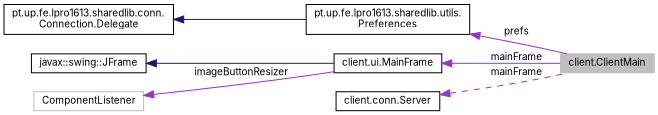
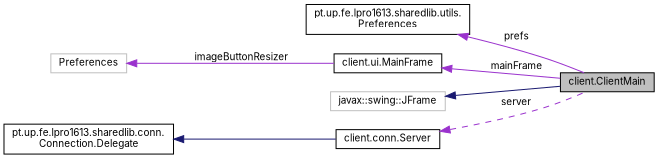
  digraph {
    fontname=Inter
    rankdir=LR
    node [color=black fillcolor=white fontname=Inter fontsize=10 shape=record style=filled]
    edge [color=darkorchid3 dir=back fontname=Inter fontsize=10 labelfontname=Helvetica labelfontsize=10 style=solid]
-   n1 [color=grey75 fillcolor=grey75 fontcolor=black height=0.2 label="client.ClientMain" width=0.4]
+   n1 [fillcolor=grey75 fontcolor=black height=0.2 label="client.ClientMain" width=0.4]
    n2 [height=0.2 label="pt.up.fe.lpro1613.sharedlib.utils.\lPreferences" width=0.4]
    n3 [height=0.2 label="client.ui.MainFrame" width=0.4]
-   n4 [height=0.2 label="javax::swing::JFrame" width=0.4]
-   n5 [color=grey75 height=0.2 label=ComponentListener width=0.4]
+   n4 [color=grey75 height=0.2 label="javax::swing::JFrame" width=0.4]
+   n5 [color=grey75 height=0.2 label=Preferences width=0.4]
    n6 [height=0.2 label="client.conn.Server" width=0.4]
    n7 [height=0.2 label="pt.up.fe.lpro1613.sharedlib.conn.\lConnection.Delegate" width=0.4]
    n2 -> n1 [label=" prefs"]
    n3 -> n1 [label=" mainFrame"]
-   n4 -> n3 [color=midnightblue]
+   n4 -> n1 [color=midnightblue]
    n5 -> n3 [label=" imageButtonResizer"]
-   n6 -> n1 [label=" mainFrame" style=dashed]
-   n7 -> n2 [color=midnightblue]
+   n6 -> n1 [label=" server" style=dashed]
+   n7 -> n6 [color=midnightblue]
  }
